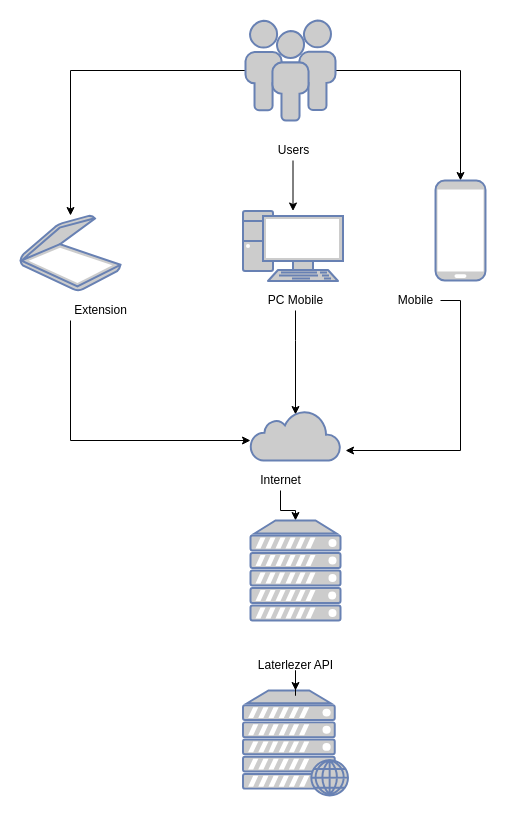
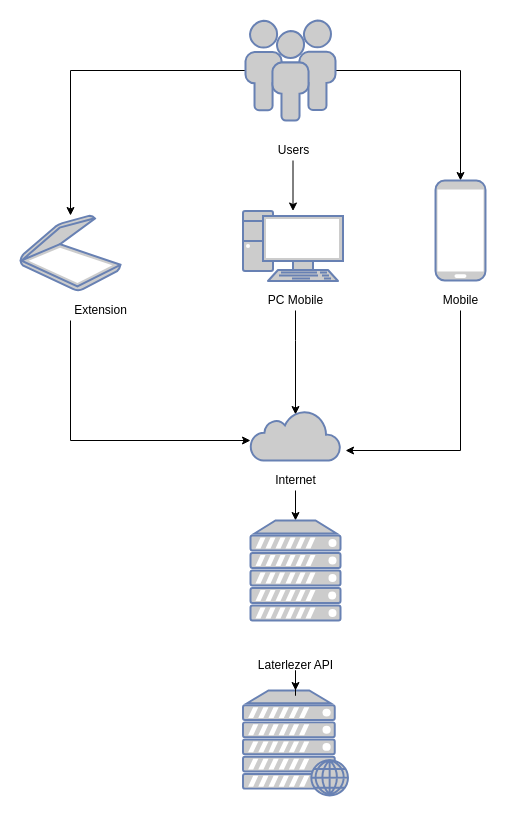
  <mxCell id="0" />
  <mxCell id="1" parent="0" />
  <mxCell id="2" value="" style="fontColor=#0066CC;verticalAlign=top;verticalLabelPosition=bottom;labelPosition=center;align=center;html=1;outlineConnect=0;fillColor=#CCCCCC;strokeColor=#6881B3;gradientColor=none;gradientDirection=north;strokeWidth=2;shape=mxgraph.networks.web_server;" vertex="1" parent="1"><mxGeometry x="242.5" y="690" width="105" height="105" as="geometry" /></mxCell>
  <mxCell id="3" style="edgeStyle=orthogonalEdgeStyle;rounded=0;orthogonalLoop=1;jettySize=auto;html=1;" edge="1" parent="1" source="5" target="15"><mxGeometry relative="1" as="geometry" /></mxCell>
  <mxCell id="4" style="edgeStyle=orthogonalEdgeStyle;rounded=0;orthogonalLoop=1;jettySize=auto;html=1;" edge="1" parent="1" source="5" target="10"><mxGeometry relative="1" as="geometry" /></mxCell>
  <mxCell id="5" value="" style="fontColor=#0066CC;verticalAlign=top;verticalLabelPosition=bottom;labelPosition=center;align=center;html=1;outlineConnect=0;fillColor=#CCCCCC;strokeColor=#6881B3;gradientColor=none;gradientDirection=north;strokeWidth=2;shape=mxgraph.networks.users;" vertex="1" parent="1"><mxGeometry x="245" y="20" width="90" height="100" as="geometry" /></mxCell>
  <mxCell id="6" style="edgeStyle=orthogonalEdgeStyle;rounded=0;orthogonalLoop=1;jettySize=auto;html=1;" edge="1" parent="1" source="7" target="9"><mxGeometry relative="1" as="geometry" /></mxCell>
  <mxCell id="7" value="Users" style="text;html=1;align=center;verticalAlign=middle;resizable=0;points=[];autosize=1;" vertex="1" parent="1"><mxGeometry x="267.5" y="140" width="50" height="20" as="geometry" /></mxCell>
  <mxCell id="8" value="" style="edgeStyle=orthogonalEdgeStyle;rounded=0;orthogonalLoop=1;jettySize=auto;html=1;entryX=0.5;entryY=0.08;entryDx=0;entryDy=0;entryPerimeter=0;" edge="1" parent="1" source="12" target="11"><mxGeometry relative="1" as="geometry"><mxPoint x="285" y="400" as="targetPoint" /><Array as="points"><mxPoint x="295" y="340" /><mxPoint x="295" y="340" /></Array></mxGeometry></mxCell>
  <mxCell id="9" value="" style="fontColor=#0066CC;verticalAlign=top;verticalLabelPosition=bottom;labelPosition=center;align=center;html=1;outlineConnect=0;fillColor=#CCCCCC;strokeColor=#6881B3;gradientColor=none;gradientDirection=north;strokeWidth=2;shape=mxgraph.networks.pc;" vertex="1" parent="1"><mxGeometry x="242.5" y="210.5" width="100" height="70" as="geometry" /></mxCell>
  <mxCell id="10" value="" style="fontColor=#0066CC;verticalAlign=top;verticalLabelPosition=bottom;labelPosition=center;align=center;html=1;outlineConnect=0;fillColor=#CCCCCC;strokeColor=#6881B3;gradientColor=none;gradientDirection=north;strokeWidth=2;shape=mxgraph.networks.mobile;" vertex="1" parent="1"><mxGeometry x="435" y="180" width="50" height="100" as="geometry" /></mxCell>
  <mxCell id="11" value="" style="html=1;outlineConnect=0;fillColor=#CCCCCC;strokeColor=#6881B3;gradientColor=none;gradientDirection=north;strokeWidth=2;shape=mxgraph.networks.cloud;fontColor=#ffffff;" vertex="1" parent="1"><mxGeometry x="250" y="410" width="90" height="50" as="geometry" /></mxCell>
  <mxCell id="12" value="PC Mobile" style="text;html=1;align=center;verticalAlign=middle;resizable=0;points=[];autosize=1;" vertex="1" parent="1"><mxGeometry x="260" y="290" width="70" height="20" as="geometry" /></mxCell>
  <mxCell id="13" style="edgeStyle=orthogonalEdgeStyle;rounded=0;orthogonalLoop=1;jettySize=auto;html=1;" edge="1" parent="1" source="14" target="11"><mxGeometry relative="1" as="geometry"><Array as="points"><mxPoint x="70" y="440" /></Array></mxGeometry></mxCell>
  <mxCell id="14" value="Extension" style="text;html=1;align=center;verticalAlign=middle;resizable=0;points=[];autosize=1;" vertex="1" parent="1"><mxGeometry x="65" y="300" width="70" height="20" as="geometry" /></mxCell>
  <mxCell id="15" value="" style="fontColor=#0066CC;verticalAlign=top;verticalLabelPosition=bottom;labelPosition=center;align=center;html=1;outlineConnect=0;fillColor=#CCCCCC;strokeColor=#6881B3;gradientColor=none;gradientDirection=north;strokeWidth=2;shape=mxgraph.networks.scanner;" vertex="1" parent="1"><mxGeometry x="20" y="215" width="100" height="75" as="geometry" /></mxCell>
  <mxCell id="16" style="edgeStyle=orthogonalEdgeStyle;rounded=0;orthogonalLoop=1;jettySize=auto;html=1;" edge="1" parent="1" source="17" target="18"><mxGeometry relative="1" as="geometry" /></mxCell>
- <mxCell id="17" value="Internet" style="text;html=1;align=center;verticalAlign=middle;resizable=0;points=[];autosize=1;" vertex="1" parent="1"><mxGeometry x="250" y="470" width="60" height="20" as="geometry" /></mxCell>
+ <mxCell id="17" value="Internet" style="text;html=1;align=center;verticalAlign=middle;resizable=0;points=[];autosize=1;" vertex="1" parent="1"><mxGeometry x="265" y="470" width="60" height="20" as="geometry" /></mxCell>
  <mxCell id="18" value="" style="fontColor=#0066CC;verticalAlign=top;verticalLabelPosition=bottom;labelPosition=center;align=center;html=1;outlineConnect=0;fillColor=#CCCCCC;strokeColor=#6881B3;gradientColor=none;gradientDirection=north;strokeWidth=2;shape=mxgraph.networks.server;" vertex="1" parent="1"><mxGeometry x="250" y="520" width="90" height="100" as="geometry" /></mxCell>
  <mxCell id="19" style="edgeStyle=orthogonalEdgeStyle;rounded=0;orthogonalLoop=1;jettySize=auto;html=1;" edge="1" parent="1" source="20" target="2"><mxGeometry relative="1" as="geometry" /></mxCell>
  <mxCell id="20" value="Laterlezer API" style="text;html=1;align=center;verticalAlign=middle;resizable=0;points=[];autosize=1;" vertex="1" parent="1"><mxGeometry x="250" y="655" width="90" height="20" as="geometry" /></mxCell>
  <mxCell id="21" style="edgeStyle=orthogonalEdgeStyle;rounded=0;orthogonalLoop=1;jettySize=auto;html=1;entryX=1.056;entryY=0.8;entryDx=0;entryDy=0;entryPerimeter=0;" edge="1" parent="1" source="22" target="11"><mxGeometry relative="1" as="geometry"><mxPoint x="365" y="460" as="targetPoint" /><Array as="points"><mxPoint x="460" y="450" /></Array></mxGeometry></mxCell>
- <mxCell id="22" value="Mobile" style="text;html=1;align=center;verticalAlign=middle;resizable=0;points=[];autosize=1;" vertex="1" parent="1"><mxGeometry x="390" y="290" width="50" height="20" as="geometry" /></mxCell>
+ <mxCell id="22" value="Mobile" style="text;html=1;align=center;verticalAlign=middle;resizable=0;points=[];autosize=1;" vertex="1" parent="1"><mxGeometry x="435" y="290" width="50" height="20" as="geometry" /></mxCell>
